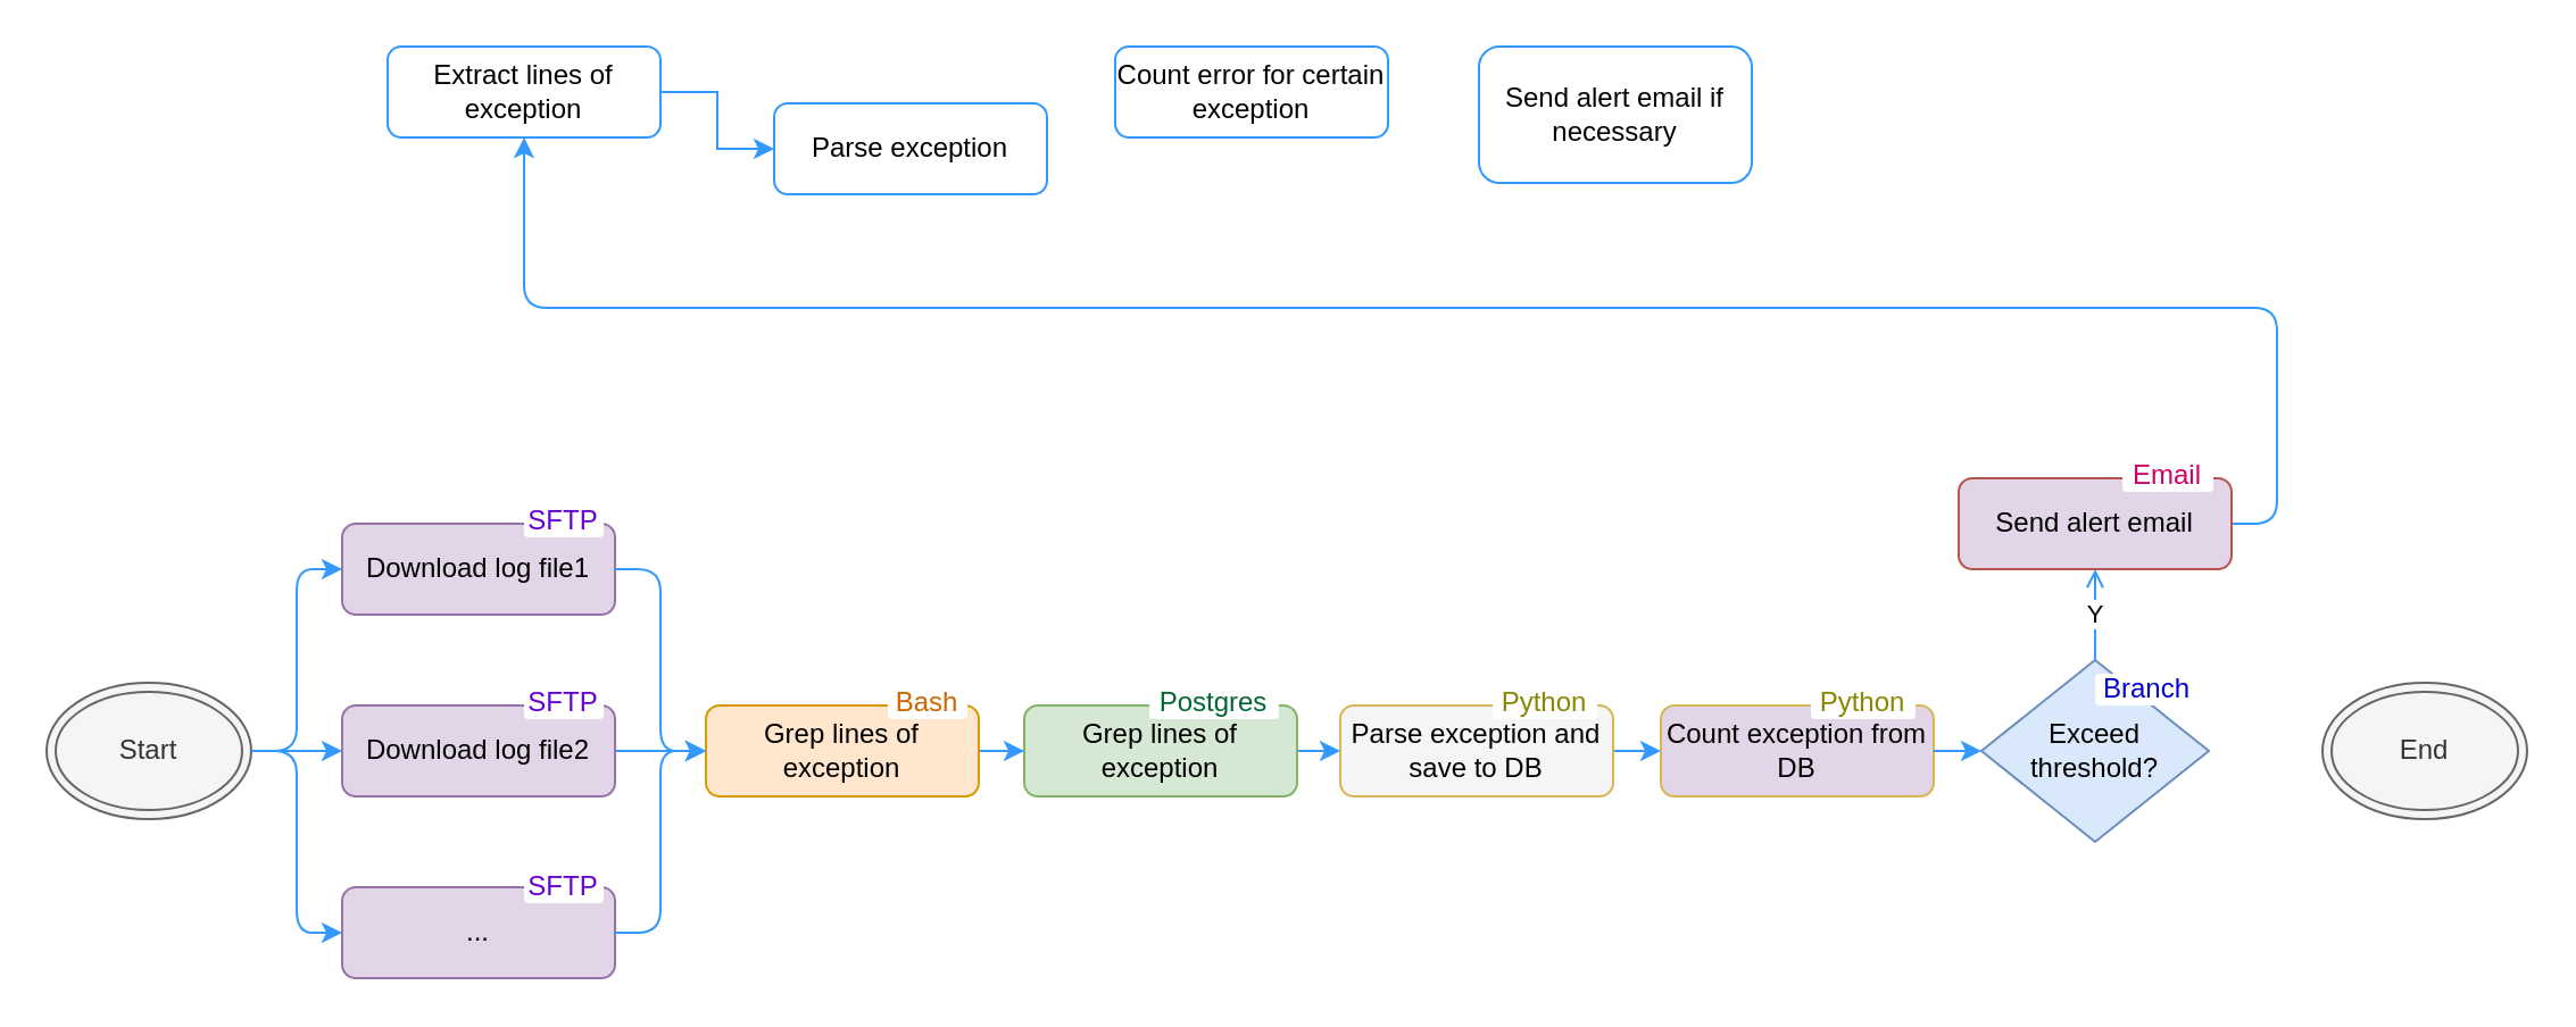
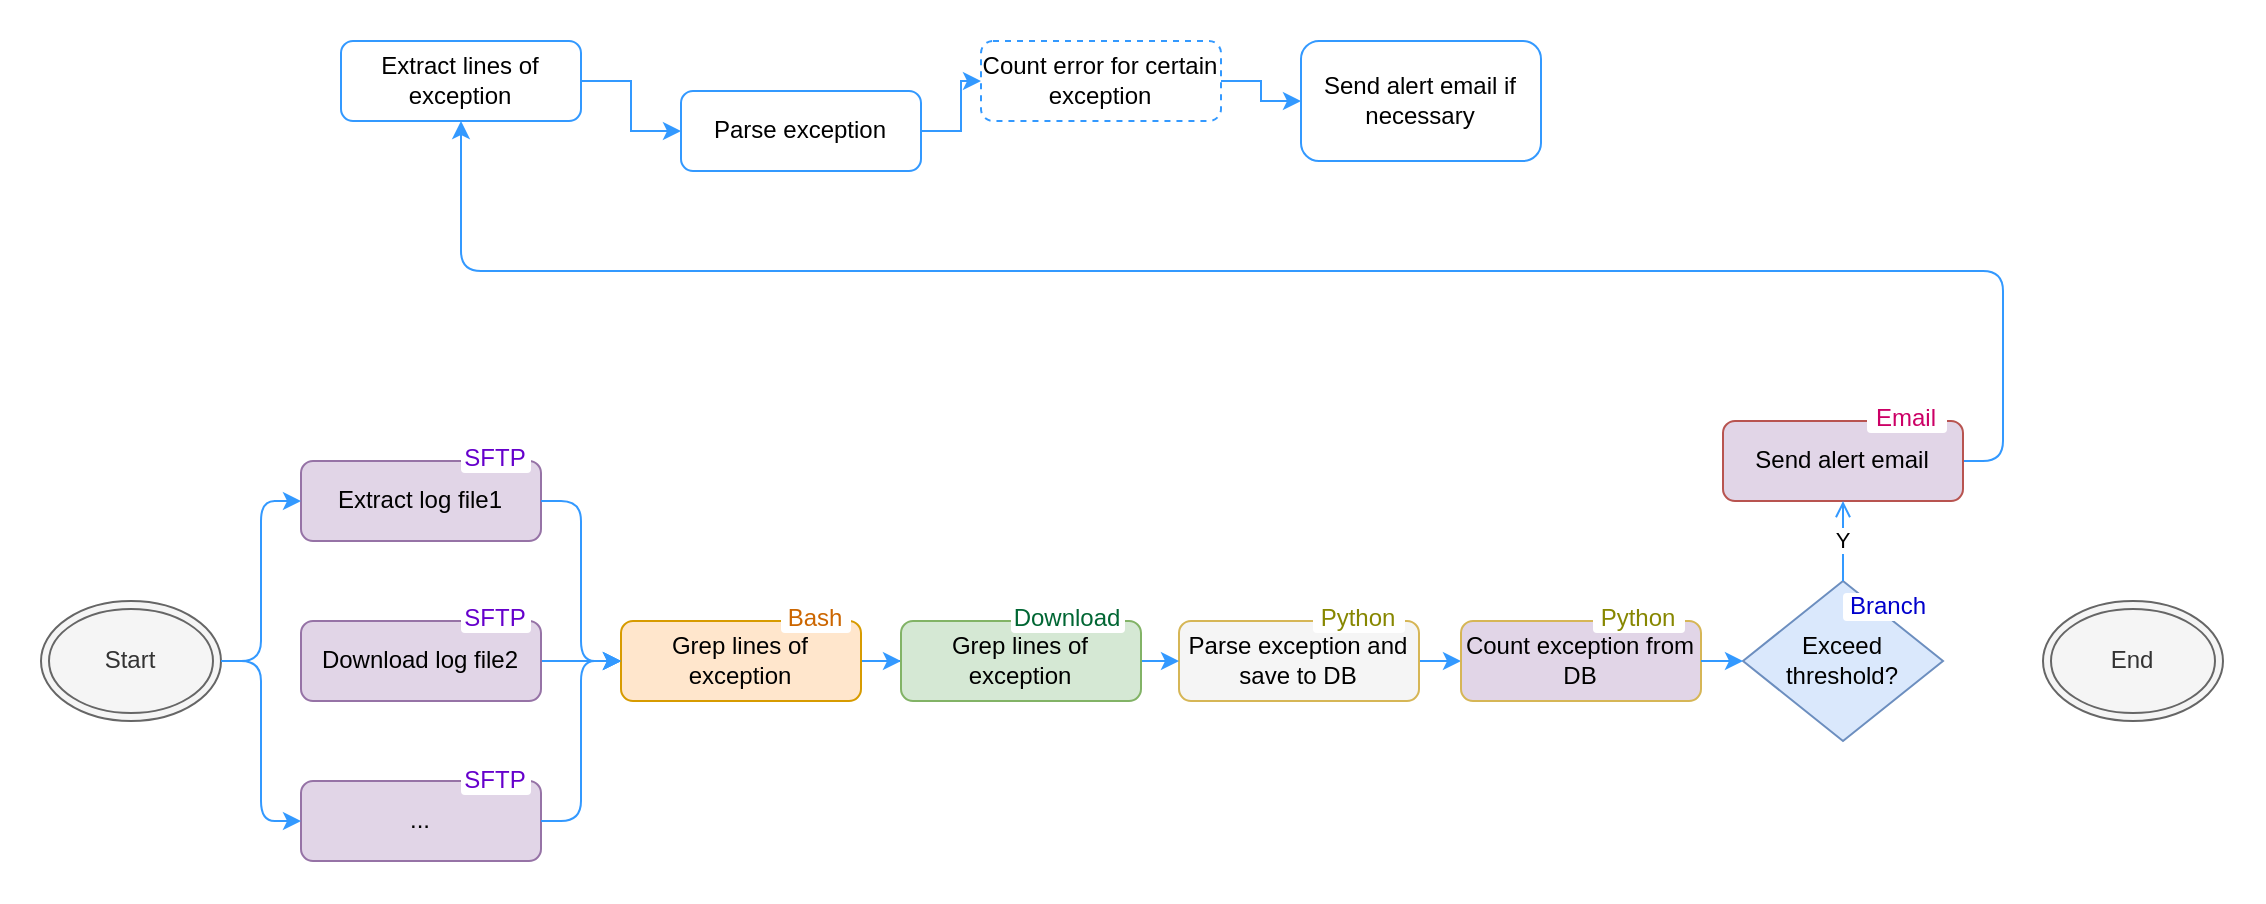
  <mxCell id="0" />
  <mxCell id="1" parent="0" />
  <mxCell id="2" value="" style="edgeStyle=orthogonalEdgeStyle;rounded=0;orthogonalLoop=1;jettySize=auto;html=1;strokeColor=#3399FF;" parent="1" source="3" target="5" edge="1"><mxGeometry relative="1" as="geometry" /></mxCell>
  <mxCell id="3" value="Extract lines of exception" style="whiteSpace=wrap;html=1;rounded=1;fillColor=none;strokeColor=#3399FF;" parent="1" vertex="1"><mxGeometry x="170" y="20" width="120" height="40" as="geometry" /></mxCell>
+ <mxCell id="4" value="" style="edgeStyle=orthogonalEdgeStyle;rounded=0;orthogonalLoop=1;jettySize=auto;html=1;strokeColor=#3399FF;" parent="1" source="5" target="7" edge="1"><mxGeometry relative="1" as="geometry" /></mxCell>
  <mxCell id="5" value="Parse exception" style="rounded=1;whiteSpace=wrap;html=1;fillColor=none;strokeColor=#3399FF;" parent="1" vertex="1"><mxGeometry x="340" y="45" width="120" height="40" as="geometry" /></mxCell>
- <mxCell id="7" value="Count error for certain exception" style="rounded=1;whiteSpace=wrap;html=1;fillColor=none;strokeColor=#3399FF;" parent="1" vertex="1"><mxGeometry x="490" y="20" width="120" height="40" as="geometry" /></mxCell>
+ <mxCell id="6" value="" style="edgeStyle=orthogonalEdgeStyle;rounded=0;orthogonalLoop=1;jettySize=auto;html=1;strokeColor=#3399FF;" parent="1" source="7" target="8" edge="1"><mxGeometry relative="1" as="geometry" /></mxCell>
+ <mxCell id="7" value="Count error for certain exception" style="rounded=1;whiteSpace=wrap;html=1;fillColor=none;strokeColor=#3399FF;dashed=1;" parent="1" vertex="1"><mxGeometry x="490" y="20" width="120" height="40" as="geometry" /></mxCell>
  <mxCell id="8" value="Send alert email if necessary" style="rounded=1;whiteSpace=wrap;html=1;fillColor=none;strokeColor=#3399FF;" parent="1" vertex="1"><mxGeometry x="650" y="20" width="120" height="60" as="geometry" /></mxCell>
  <mxCell id="9" value="" style="edgeStyle=orthogonalEdgeStyle;rounded=0;orthogonalLoop=1;jettySize=auto;html=1;strokeColor=#3399FF;" parent="1" source="10" target="12" edge="1"><mxGeometry relative="1" as="geometry" /></mxCell>
  <mxCell id="10" value="Download log file2" style="rounded=1;whiteSpace=wrap;html=1;fillColor=#e1d5e7;strokeColor=#9673a6;" parent="1" vertex="1"><mxGeometry x="150" y="310" width="120" height="40" as="geometry" /></mxCell>
  <mxCell id="11" value="" style="edgeStyle=orthogonalEdgeStyle;rounded=0;orthogonalLoop=1;jettySize=auto;html=1;strokeColor=#3399FF;entryX=0;entryY=0.5;entryDx=0;entryDy=0;" parent="1" source="12" target="39" edge="1"><mxGeometry relative="1" as="geometry" /></mxCell>
  <mxCell id="12" value="Grep lines of exception" style="whiteSpace=wrap;html=1;rounded=1;fillColor=#ffe6cc;strokeColor=#d79b00;" parent="1" vertex="1"><mxGeometry x="310" y="310" width="120" height="40" as="geometry" /></mxCell>
  <mxCell id="13" value="" style="edgeStyle=orthogonalEdgeStyle;rounded=0;orthogonalLoop=1;jettySize=auto;html=1;strokeColor=#3399FF;" parent="1" source="14" target="16" edge="1"><mxGeometry relative="1" as="geometry" /></mxCell>
  <mxCell id="14" value="Parse exception and save to DB" style="rounded=1;whiteSpace=wrap;html=1;fillColor=#f5f5f5;strokeColor=#d6b656;" parent="1" vertex="1"><mxGeometry x="589" y="310" width="120" height="40" as="geometry" /></mxCell>
  <mxCell id="15" value="" style="edgeStyle=orthogonalEdgeStyle;rounded=1;orthogonalLoop=1;jettySize=auto;html=1;strokeColor=#3399FF;exitX=1;exitY=0.5;exitDx=0;exitDy=0;" parent="1" source="17" target="3" edge="1"><mxGeometry relative="1" as="geometry"><mxPoint x="1111" y="190" as="sourcePoint" /></mxGeometry></mxCell>
  <mxCell id="16" value="Count exception from DB" style="rounded=1;whiteSpace=wrap;html=1;fillColor=#e1d5e7;strokeColor=#d6b656;" parent="1" vertex="1"><mxGeometry x="730" y="310" width="120" height="40" as="geometry" /></mxCell>
  <mxCell id="17" value="Send alert email" style="rounded=1;whiteSpace=wrap;html=1;fillColor=#e1d5e7;strokeColor=#b85450;" parent="1" vertex="1"><mxGeometry x="861" y="210" width="120" height="40" as="geometry" /></mxCell>
- <mxCell id="18" value="Download log file1" style="rounded=1;whiteSpace=wrap;html=1;fillColor=#e1d5e7;strokeColor=#9673a6;labelBackgroundColor=none;" parent="1" vertex="1"><mxGeometry x="150" y="230" width="120" height="40" as="geometry" /></mxCell>
+ <mxCell id="18" value="Extract log file1" style="rounded=1;whiteSpace=wrap;html=1;fillColor=#e1d5e7;strokeColor=#9673a6;labelBackgroundColor=none;" parent="1" vertex="1"><mxGeometry x="150" y="230" width="120" height="40" as="geometry" /></mxCell>
  <mxCell id="19" value="..." style="rounded=1;whiteSpace=wrap;html=1;fillColor=#e1d5e7;strokeColor=#9673a6;" parent="1" vertex="1"><mxGeometry x="150" y="390" width="120" height="40" as="geometry" /></mxCell>
  <mxCell id="20" value="" style="edgeStyle=orthogonalEdgeStyle;rounded=1;orthogonalLoop=1;jettySize=auto;html=1;strokeColor=#3399FF;exitX=1;exitY=0.5;exitDx=0;exitDy=0;entryX=0;entryY=0.5;entryDx=0;entryDy=0;" parent="1" source="18" target="12" edge="1"><mxGeometry relative="1" as="geometry"><mxPoint x="280" y="340" as="sourcePoint" /><mxPoint x="320" y="340" as="targetPoint" /></mxGeometry></mxCell>
  <mxCell id="21" value="" style="edgeStyle=orthogonalEdgeStyle;rounded=1;orthogonalLoop=1;jettySize=auto;html=1;strokeColor=#3399FF;exitX=1;exitY=0.5;exitDx=0;exitDy=0;entryX=0;entryY=0.5;entryDx=0;entryDy=0;" parent="1" source="19" target="12" edge="1"><mxGeometry relative="1" as="geometry"><mxPoint x="280" y="260" as="sourcePoint" /><mxPoint x="320" y="340" as="targetPoint" /></mxGeometry></mxCell>
  <mxCell id="22" value="Exceed&lt;br&gt;threshold?" style="rhombus;whiteSpace=wrap;html=1;strokeColor=#6c8ebf;fillColor=#dae8fc;" parent="1" vertex="1"><mxGeometry x="871" y="290" width="100" height="80" as="geometry" /></mxCell>
  <mxCell id="23" value="" style="edgeStyle=orthogonalEdgeStyle;rounded=0;orthogonalLoop=1;jettySize=auto;html=1;strokeColor=#3399FF;" parent="1" source="16" target="22" edge="1"><mxGeometry relative="1" as="geometry"><mxPoint x="850" y="330" as="sourcePoint" /><mxPoint x="940" y="500" as="targetPoint" /></mxGeometry></mxCell>
- <mxCell id="24" value="" style="edgeStyle=orthogonalEdgeStyle;rounded=1;orthogonalLoop=1;jettySize=auto;html=1;strokeColor=#3399FF;" parent="1" source="25" target="10" edge="1"><mxGeometry relative="1" as="geometry" /></mxCell>
  <mxCell id="25" value="Start" style="ellipse;shape=doubleEllipse;whiteSpace=wrap;html=1;strokeColor=#666666;fillColor=#f5f5f5;fontColor=#333333;" parent="1" vertex="1"><mxGeometry x="20" y="300" width="90" height="60" as="geometry" /></mxCell>
  <mxCell id="26" value="End" style="ellipse;shape=doubleEllipse;whiteSpace=wrap;html=1;strokeColor=#666666;fillColor=#f5f5f5;fontColor=#333333;" parent="1" vertex="1"><mxGeometry x="1021" y="300" width="90" height="60" as="geometry" /></mxCell>
  <mxCell id="27" value="" style="edgeStyle=orthogonalEdgeStyle;rounded=1;orthogonalLoop=1;jettySize=auto;html=1;strokeColor=#3399FF;exitX=1;exitY=0.5;exitDx=0;exitDy=0;entryX=0;entryY=0.5;entryDx=0;entryDy=0;" parent="1" source="25" target="18" edge="1"><mxGeometry relative="1" as="geometry"><mxPoint x="280" y="260" as="sourcePoint" /><mxPoint x="320" y="340" as="targetPoint" /></mxGeometry></mxCell>
  <mxCell id="28" value="" style="edgeStyle=orthogonalEdgeStyle;rounded=1;orthogonalLoop=1;jettySize=auto;html=1;strokeColor=#3399FF;exitX=1;exitY=0.5;exitDx=0;exitDy=0;entryX=0;entryY=0.5;entryDx=0;entryDy=0;" parent="1" source="25" target="19" edge="1"><mxGeometry relative="1" as="geometry"><mxPoint x="90" y="340" as="sourcePoint" /><mxPoint x="160" y="260" as="targetPoint" /></mxGeometry></mxCell>
  <mxCell id="29" value="Y" style="edgeStyle=orthogonalEdgeStyle;rounded=1;orthogonalLoop=1;jettySize=auto;html=1;strokeColor=#3399FF;exitX=0.5;exitY=0;exitDx=0;exitDy=0;entryX=0.5;entryY=1;entryDx=0;entryDy=0;endArrow=open;" parent="1" source="22" target="17" edge="1"><mxGeometry relative="1" as="geometry"><mxPoint x="981" y="340" as="sourcePoint" /><mxPoint x="1031" y="340" as="targetPoint" /></mxGeometry></mxCell>
  <mxCell id="30" value="SFTP" style="text;html=1;strokeColor=none;align=center;verticalAlign=middle;whiteSpace=wrap;rounded=1;labelBackgroundColor=none;sketch=0;arcSize=14;fillColor=#ffffff;fontColor=#6600CC;" parent="1" vertex="1"><mxGeometry x="230" y="302" width="35" height="14" as="geometry" /></mxCell>
  <mxCell id="31" value="SFTP" style="text;html=1;strokeColor=none;align=center;verticalAlign=middle;whiteSpace=wrap;rounded=1;labelBackgroundColor=none;sketch=0;arcSize=14;fillColor=#ffffff;fontColor=#6600CC;" parent="1" vertex="1"><mxGeometry x="230" y="222" width="35" height="14" as="geometry" /></mxCell>
  <mxCell id="32" value="SFTP" style="text;html=1;strokeColor=none;align=center;verticalAlign=middle;whiteSpace=wrap;rounded=1;labelBackgroundColor=none;sketch=0;arcSize=14;fillColor=#ffffff;fontColor=#6600CC;" parent="1" vertex="1"><mxGeometry x="230" y="383" width="35" height="14" as="geometry" /></mxCell>
  <mxCell id="33" value="Bash" style="text;html=1;strokeColor=none;align=center;verticalAlign=middle;whiteSpace=wrap;rounded=1;labelBackgroundColor=none;sketch=0;arcSize=14;fillColor=#ffffff;fontColor=#CC6600;" parent="1" vertex="1"><mxGeometry x="390" y="302" width="35" height="14" as="geometry" /></mxCell>
  <mxCell id="34" value="Python" style="text;html=1;strokeColor=none;align=center;verticalAlign=middle;whiteSpace=wrap;rounded=1;labelBackgroundColor=none;sketch=0;arcSize=14;fillColor=#ffffff;fontColor=#878700;" parent="1" vertex="1"><mxGeometry x="656" y="302" width="46" height="14" as="geometry" /></mxCell>
  <mxCell id="35" value="Python" style="text;html=1;strokeColor=none;align=center;verticalAlign=middle;whiteSpace=wrap;rounded=1;labelBackgroundColor=none;sketch=0;arcSize=14;fillColor=#ffffff;fontColor=#878700;" parent="1" vertex="1"><mxGeometry x="796" y="302" width="46" height="14" as="geometry" /></mxCell>
  <mxCell id="36" value="Branch" style="text;html=1;strokeColor=none;align=center;verticalAlign=middle;whiteSpace=wrap;rounded=1;labelBackgroundColor=none;sketch=0;arcSize=14;fillColor=#ffffff;fontColor=#0000CC;" parent="1" vertex="1"><mxGeometry x="921" y="296" width="46" height="14" as="geometry" /></mxCell>
  <mxCell id="37" value="Email" style="text;html=1;strokeColor=none;align=center;verticalAlign=middle;whiteSpace=wrap;rounded=1;labelBackgroundColor=none;sketch=0;arcSize=14;fillColor=#ffffff;fontColor=#CC0066;" parent="1" vertex="1"><mxGeometry x="933" y="202" width="40" height="14" as="geometry" /></mxCell>
  <mxCell id="38" value="" style="edgeStyle=orthogonalEdgeStyle;rounded=1;orthogonalLoop=1;jettySize=auto;html=1;strokeColor=#3399FF;fontColor=#0000CC;entryX=0;entryY=0.5;entryDx=0;entryDy=0;" parent="1" source="39" target="14" edge="1"><mxGeometry relative="1" as="geometry" /></mxCell>
  <mxCell id="39" value="Grep lines of exception" style="whiteSpace=wrap;html=1;rounded=1;fillColor=#d5e8d4;strokeColor=#82b366;" parent="1" vertex="1"><mxGeometry x="450" y="310" width="120" height="40" as="geometry" /></mxCell>
- <mxCell id="40" value="Postgres" style="text;html=1;strokeColor=none;align=center;verticalAlign=middle;whiteSpace=wrap;rounded=1;labelBackgroundColor=none;sketch=0;arcSize=14;fillColor=#ffffff;fontColor=#006633;" parent="1" vertex="1"><mxGeometry x="505" y="302" width="57" height="14" as="geometry" /></mxCell>
+ <mxCell id="40" value="Download" style="text;html=1;strokeColor=none;align=center;verticalAlign=middle;whiteSpace=wrap;rounded=1;labelBackgroundColor=none;sketch=0;arcSize=14;fillColor=#ffffff;fontColor=#006633;" parent="1" vertex="1"><mxGeometry x="505" y="302" width="57" height="14" as="geometry" /></mxCell>
